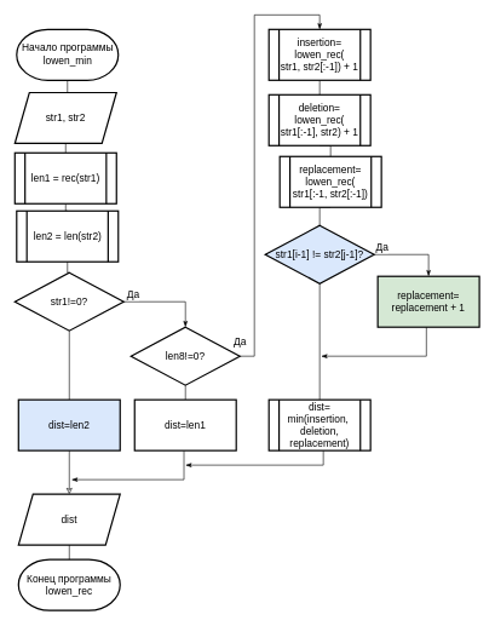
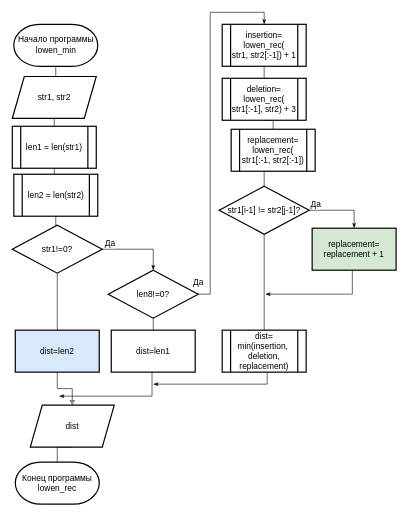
  <mxCell id="0" />
  <mxCell id="1" parent="0" />
  <mxCell id="2" value="&lt;font style=&quot;font-size: 14px&quot;&gt;Начало программы&lt;br&gt;&lt;span style=&quot;line-height: 150%&quot;&gt;lowen_min&lt;/span&gt;&lt;/font&gt;" style="strokeWidth=2;html=1;shape=mxgraph.flowchart.terminator;whiteSpace=wrap;fontSize=14;fontFamily=Helvetica;" parent="1" vertex="1"><mxGeometry x="22.5" width="140" height="70" as="geometry" y="40" /></mxCell>
  <mxCell id="3" style="edgeStyle=orthogonalEdgeStyle;rounded=0;orthogonalLoop=1;jettySize=auto;html=1;exitX=0.5;exitY=0;exitDx=0;exitDy=0;entryX=0.5;entryY=1;entryDx=0;entryDy=0;entryPerimeter=0;endArrow=none;endFill=0;" parent="1" source="4" target="2" edge="1"><mxGeometry relative="1" as="geometry" /></mxCell>
  <mxCell id="4" value="str1, str2" style="shape=parallelogram;perimeter=parallelogramPerimeter;whiteSpace=wrap;html=1;fixedSize=1;strokeWidth=2;fontSize=14;" parent="1" vertex="1"><mxGeometry x="20" y="127" width="140" height="70" as="geometry" /></mxCell>
  <mxCell id="5" style="edgeStyle=orthogonalEdgeStyle;rounded=0;orthogonalLoop=1;jettySize=auto;html=1;exitX=0.5;exitY=0;exitDx=0;exitDy=0;entryX=0.5;entryY=1;entryDx=0;entryDy=0;endArrow=none;endFill=0;" parent="1" source="6" target="8" edge="1"><mxGeometry relative="1" as="geometry" /></mxCell>
  <mxCell id="6" value="len2 = len(str2)" style="shape=process;whiteSpace=wrap;html=1;backgroundOutline=1;strokeWidth=2;fontSize=14;" parent="1" vertex="1"><mxGeometry x="22.5" y="290" width="140" height="70" as="geometry" /></mxCell>
  <mxCell id="7" style="edgeStyle=orthogonalEdgeStyle;rounded=0;orthogonalLoop=1;jettySize=auto;html=1;exitX=0.5;exitY=0;exitDx=0;exitDy=0;entryX=0.5;entryY=1;entryDx=0;entryDy=0;endArrow=none;endFill=0;" parent="1" source="8" target="4" edge="1"><mxGeometry relative="1" as="geometry" /></mxCell>
- <mxCell id="8" value="len1 = rec(str1)" style="shape=process;whiteSpace=wrap;html=1;backgroundOutline=1;strokeWidth=2;fontSize=14;" parent="1" vertex="1"><mxGeometry x="20" y="210" width="140" height="70" as="geometry" /></mxCell>
+ <mxCell id="8" value="len1 = len(str1)" style="shape=process;whiteSpace=wrap;html=1;backgroundOutline=1;strokeWidth=2;fontSize=14;" parent="1" vertex="1"><mxGeometry x="20" y="210" width="140" height="70" as="geometry" /></mxCell>
  <mxCell id="9" value="Да" style="edgeStyle=orthogonalEdgeStyle;rounded=0;orthogonalLoop=1;jettySize=auto;html=1;exitX=1;exitY=0.5;exitDx=0;exitDy=0;entryX=0.5;entryY=0;entryDx=0;entryDy=0;endArrow=classicThin;endFill=1;fontSize=14;" parent="1" source="12" target="20" edge="1"><mxGeometry x="-0.786" y="10" relative="1" as="geometry"><mxPoint as="offset" /><mxPoint x="235" y="440" as="targetPoint" /></mxGeometry></mxCell>
  <mxCell id="10" style="edgeStyle=orthogonalEdgeStyle;rounded=0;orthogonalLoop=1;jettySize=auto;html=1;exitX=0.5;exitY=0;exitDx=0;exitDy=0;entryX=0.5;entryY=1;entryDx=0;entryDy=0;endArrow=none;endFill=0;" parent="1" source="12" target="6" edge="1"><mxGeometry relative="1" as="geometry" /></mxCell>
  <mxCell id="11" style="edgeStyle=orthogonalEdgeStyle;rounded=0;orthogonalLoop=1;jettySize=auto;html=1;entryX=0.5;entryY=0;entryDx=0;entryDy=0;endArrow=none;endFill=0;" parent="1" source="12" target="17" edge="1"><mxGeometry relative="1" as="geometry" /></mxCell>
  <mxCell id="12" value="&lt;span style=&quot;font-size: 14px&quot;&gt;str1!=0?&lt;/span&gt;" style="rhombus;whiteSpace=wrap;html=1;strokeWidth=2;fontSize=14;" parent="1" vertex="1"><mxGeometry x="20" y="375" width="150" height="80" as="geometry" /></mxCell>
  <mxCell id="13" value="Конец программы lowen_rec" style="strokeWidth=2;html=1;shape=mxgraph.flowchart.terminator;whiteSpace=wrap;fontSize=14;" parent="1" vertex="1"><mxGeometry x="25" y="770" width="140" height="70" as="geometry" /></mxCell>
  <mxCell id="14" style="edgeStyle=orthogonalEdgeStyle;rounded=0;orthogonalLoop=1;jettySize=auto;html=1;exitX=0.5;exitY=1;exitDx=0;exitDy=0;entryX=0.5;entryY=0;entryDx=0;entryDy=0;entryPerimeter=0;endArrow=none;endFill=0;" parent="1" source="15" target="13" edge="1"><mxGeometry relative="1" as="geometry" /></mxCell>
- <mxCell id="15" value="dist" style="shape=parallelogram;perimeter=parallelogramPerimeter;whiteSpace=wrap;html=1;fixedSize=1;strokeWidth=2;fontSize=14;" parent="1" vertex="1"><mxGeometry x="25" y="680" width="140" height="70" as="geometry" /></mxCell>
+ <mxCell id="15" value="dist" style="shape=parallelogram;perimeter=parallelogramPerimeter;whiteSpace=wrap;html=1;fixedSize=1;strokeWidth=2;fontSize=14;" parent="1" vertex="1"><mxGeometry x="50" y="675" width="140" height="70" as="geometry" /></mxCell>
  <mxCell id="16" style="edgeStyle=orthogonalEdgeStyle;rounded=0;orthogonalLoop=1;jettySize=auto;html=1;exitX=0.5;exitY=1;exitDx=0;exitDy=0;entryX=0.5;entryY=0;entryDx=0;entryDy=0;endArrow=classic;endFill=0;" parent="1" source="17" target="15" edge="1"><mxGeometry relative="1" as="geometry" /></mxCell>
  <mxCell id="17" value="dist=len2" style="rounded=0;whiteSpace=wrap;html=1;strokeWidth=2;fontSize=14;fillColor=#dae8fc;" parent="1" vertex="1"><mxGeometry x="25" y="550" width="140" height="70" as="geometry" /></mxCell>
  <mxCell id="18" value="Да" style="edgeStyle=orthogonalEdgeStyle;rounded=0;orthogonalLoop=1;jettySize=auto;html=1;exitX=1;exitY=0.5;exitDx=0;exitDy=0;entryX=0.5;entryY=0;entryDx=0;entryDy=0;endArrow=classicThin;endFill=1;fontSize=14;" parent="1" source="20" target="24" edge="1"><mxGeometry x="-0.867" y="20" relative="1" as="geometry"><mxPoint as="offset" /><mxPoint x="416" y="510" as="targetPoint" /><mxPoint x="350" y="490" as="sourcePoint" /><Array as="points"><mxPoint x="350" y="490" /><mxPoint x="350" y="20" /><mxPoint x="440" y="20" /></Array></mxGeometry></mxCell>
  <mxCell id="19" style="edgeStyle=orthogonalEdgeStyle;rounded=0;orthogonalLoop=1;jettySize=auto;html=1;exitX=0.5;exitY=1;exitDx=0;exitDy=0;entryX=0.5;entryY=0;entryDx=0;entryDy=0;endArrow=none;endFill=0;" parent="1" source="20" target="22" edge="1"><mxGeometry relative="1" as="geometry" /></mxCell>
  <mxCell id="20" value="&lt;span style=&quot;font-size: 14px&quot;&gt;len8!=0?&lt;/span&gt;" style="rhombus;whiteSpace=wrap;html=1;strokeWidth=2;fontSize=14;" parent="1" vertex="1"><mxGeometry x="180" y="450" width="150" height="80" as="geometry" /></mxCell>
  <mxCell id="21" style="edgeStyle=orthogonalEdgeStyle;rounded=0;orthogonalLoop=1;jettySize=auto;html=1;exitX=0.5;exitY=1;exitDx=0;exitDy=0;endArrow=classicThin;endFill=1;" parent="1" edge="1"><mxGeometry relative="1" as="geometry"><mxPoint x="98" y="660" as="targetPoint" /><mxPoint x="253" y="620" as="sourcePoint" /><Array as="points"><mxPoint x="253" y="660" /><mxPoint x="98" y="660" /></Array></mxGeometry></mxCell>
  <mxCell id="22" value="dist=len1" style="rounded=0;whiteSpace=wrap;html=1;strokeWidth=2;fontSize=14;" parent="1" vertex="1"><mxGeometry x="185" y="550" width="140" height="70" as="geometry" /></mxCell>
  <mxCell id="23" style="edgeStyle=orthogonalEdgeStyle;rounded=0;orthogonalLoop=1;jettySize=auto;html=1;exitX=0.5;exitY=1;exitDx=0;exitDy=0;entryX=0.5;entryY=0;entryDx=0;entryDy=0;endArrow=none;endFill=0;" parent="1" source="24" target="26" edge="1"><mxGeometry relative="1" as="geometry" /></mxCell>
  <mxCell id="24" value="insertion=&lt;br&gt;lowen_rec(&lt;br&gt;str1, str2[:-1]) + 1" style="shape=process;whiteSpace=wrap;html=1;backgroundOutline=1;strokeWidth=2;fontSize=14;" parent="1" vertex="1"><mxGeometry x="370" width="140" height="70" as="geometry" y="40" /></mxCell>
  <mxCell id="25" style="edgeStyle=orthogonalEdgeStyle;rounded=0;orthogonalLoop=1;jettySize=auto;html=1;exitX=0.5;exitY=1;exitDx=0;exitDy=0;entryX=0.5;entryY=0;entryDx=0;entryDy=0;endArrow=none;endFill=0;" parent="1" source="26" target="28" edge="1"><mxGeometry relative="1" as="geometry" /></mxCell>
- <mxCell id="26" value="deletion=&lt;br&gt;lowen_rec(&lt;br&gt;str1[:-1], str2) + 1" style="shape=process;whiteSpace=wrap;html=1;backgroundOutline=1;strokeWidth=2;fontSize=14;" parent="1" vertex="1"><mxGeometry x="370" y="130" width="140" height="70" as="geometry" /></mxCell>
+ <mxCell id="26" value="deletion=&lt;br&gt;lowen_rec(&lt;br&gt;str1[:-1], str2) + 3" style="shape=process;whiteSpace=wrap;html=1;backgroundOutline=1;strokeWidth=2;fontSize=14;" parent="1" vertex="1"><mxGeometry x="370" y="130" width="140" height="70" as="geometry" /></mxCell>
  <mxCell id="27" style="edgeStyle=orthogonalEdgeStyle;rounded=0;orthogonalLoop=1;jettySize=auto;html=1;exitX=0.5;exitY=1;exitDx=0;exitDy=0;entryX=0.5;entryY=0;entryDx=0;entryDy=0;endArrow=none;endFill=0;" parent="1" source="28" target="31" edge="1"><mxGeometry relative="1" as="geometry" /></mxCell>
  <mxCell id="28" value="replacement=&lt;br&gt;lowen_rec(&lt;br&gt;str1[:-1, str2[:-1])" style="shape=process;whiteSpace=wrap;html=1;backgroundOutline=1;strokeWidth=2;fontSize=14;" parent="1" vertex="1"><mxGeometry x="385" y="215" width="140" height="70" as="geometry" /></mxCell>
  <mxCell id="29" value="Да" style="edgeStyle=orthogonalEdgeStyle;rounded=0;orthogonalLoop=1;jettySize=auto;html=1;exitX=1;exitY=0.5;exitDx=0;exitDy=0;entryX=0.5;entryY=0;entryDx=0;entryDy=0;endArrow=classicThin;endFill=1;fontSize=14;" parent="1" source="31" target="33" edge="1"><mxGeometry x="-0.786" y="10" relative="1" as="geometry"><mxPoint as="offset" /><mxPoint x="540" y="410" as="targetPoint" /></mxGeometry></mxCell>
  <mxCell id="30" style="edgeStyle=orthogonalEdgeStyle;rounded=0;orthogonalLoop=1;jettySize=auto;html=1;exitX=0.5;exitY=1;exitDx=0;exitDy=0;entryX=0.5;entryY=0;entryDx=0;entryDy=0;endArrow=none;endFill=0;" parent="1" source="31" target="35" edge="1"><mxGeometry relative="1" as="geometry" /></mxCell>
- <mxCell id="31" value="&lt;span style=&quot;font-size: 14px&quot;&gt;str1[i-1] != str2[j-1]?&lt;/span&gt;" style="rhombus;whiteSpace=wrap;html=1;strokeWidth=2;fontSize=14;fillColor=#dae8fc;" parent="1" vertex="1"><mxGeometry x="365" y="310" width="150" height="80" as="geometry" /></mxCell>
+ <mxCell id="31" value="&lt;span style=&quot;font-size: 14px&quot;&gt;str1[i-1] != str2[j-1]?&lt;/span&gt;" style="rhombus;whiteSpace=wrap;html=1;strokeWidth=2;fontSize=14;" parent="1" vertex="1"><mxGeometry x="365" y="310" width="150" height="80" as="geometry" /></mxCell>
  <mxCell id="32" style="edgeStyle=orthogonalEdgeStyle;rounded=0;orthogonalLoop=1;jettySize=auto;html=1;endArrow=classicThin;endFill=1;" parent="1" edge="1"><mxGeometry relative="1" as="geometry"><mxPoint x="442" y="490" as="targetPoint" /><Array as="points"><mxPoint x="587" y="490" /><mxPoint x="442" y="490" /></Array><mxPoint x="587" y="420" as="sourcePoint" /></mxGeometry></mxCell>
  <mxCell id="33" value="replacement=&lt;br&gt;replacement + 1" style="rounded=0;whiteSpace=wrap;html=1;strokeWidth=2;fontSize=14;fillColor=#d5e8d4;" parent="1" vertex="1"><mxGeometry x="520" y="380" width="140" height="70" as="geometry" /></mxCell>
  <mxCell id="34" style="edgeStyle=orthogonalEdgeStyle;rounded=0;orthogonalLoop=1;jettySize=auto;html=1;exitX=0.5;exitY=1;exitDx=0;exitDy=0;endArrow=classicThin;endFill=1;" parent="1" edge="1"><mxGeometry relative="1" as="geometry"><mxPoint x="255" y="640" as="targetPoint" /><mxPoint x="445" y="620" as="sourcePoint" /><Array as="points"><mxPoint x="445" y="640" /><mxPoint x="255" y="640" /></Array></mxGeometry></mxCell>
  <mxCell id="35" value="dist=&lt;br&gt;min(insertion,&amp;nbsp; deletion, replacement)" style="shape=process;whiteSpace=wrap;html=1;backgroundOutline=1;strokeWidth=2;fontSize=14;" parent="1" vertex="1"><mxGeometry x="370" y="550" width="140" height="70" as="geometry" /></mxCell>
